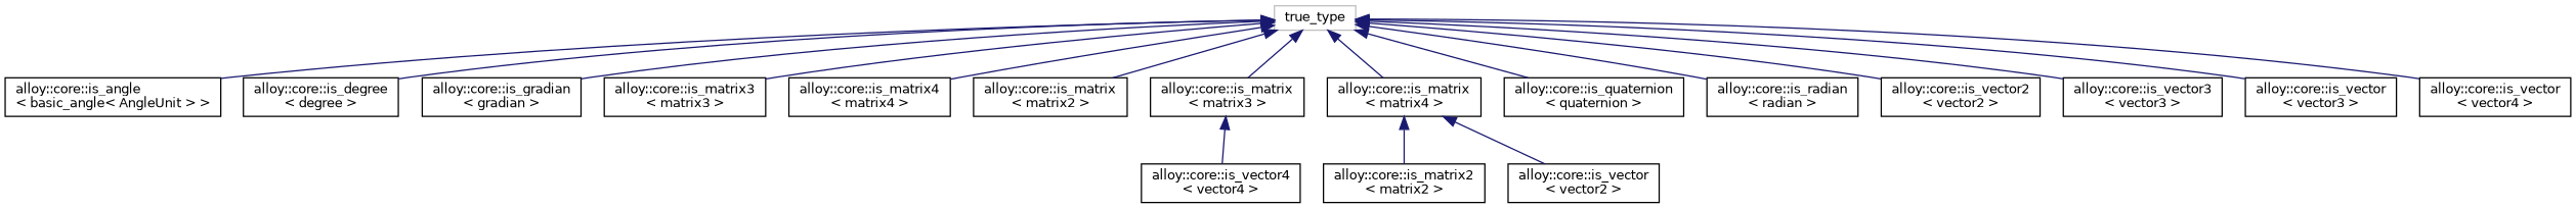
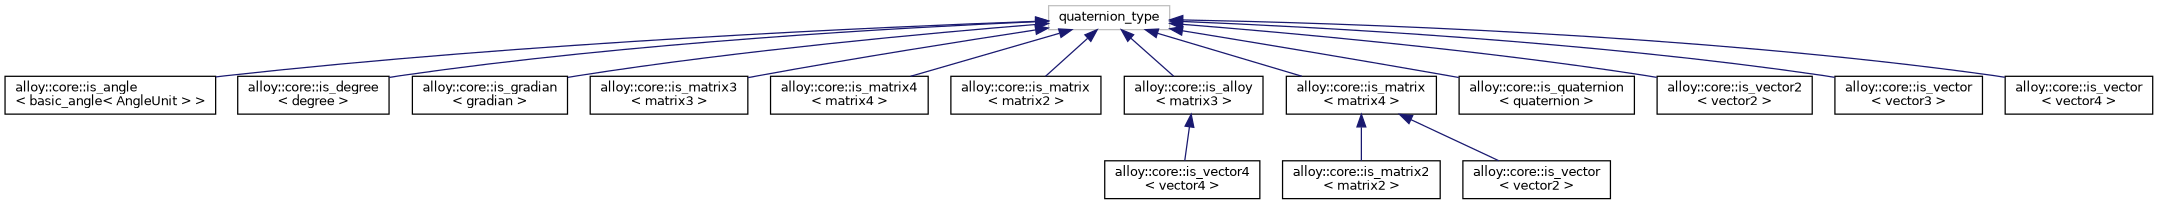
  digraph {
    fontname="DejaVu Sans"
    rankdir=TB
    node [color=black fillcolor=white fontname="DejaVu Sans" fontsize=10 shape=record style=filled]
    edge [color=midnightblue dir=back fontname="DejaVu Sans" fontsize=10 labelfontname=Helvetica labelfontsize=10 style=solid]
-   n1 [color=grey75 height=0.2 label=true_type width=0.4]
+   n1 [color=grey75 height=0.2 label=quaternion_type width=0.4]
    n2 [height=0.2 label="alloy::core::is_angle\l\< basic_angle\< AngleUnit \> \>" width=0.4]
    n3 [height=0.2 label="alloy::core::is_degree\l\< degree \>" width=0.4]
    n4 [height=0.2 label="alloy::core::is_gradian\l\< gradian \>" width=0.4]
    n5 [height=0.2 label="alloy::core::is_matrix3\l\< matrix3 \>" width=0.4]
    n6 [height=0.2 label="alloy::core::is_matrix4\l\< matrix4 \>" width=0.4]
    n7 [height=0.2 label="alloy::core::is_matrix\l\< matrix2 \>" width=0.4]
-   n8 [height=0.2 label="alloy::core::is_matrix\l\< matrix3 \>" width=0.4]
+   n8 [height=0.2 label="alloy::core::is_alloy\l\< matrix3 \>" width=0.4]
    n9 [height=0.2 label="alloy::core::is_matrix\l\< matrix4 \>" width=0.4]
    n10 [height=0.2 label="alloy::core::is_quaternion\l\< quaternion \>" width=0.4]
-   n11 [height=0.2 label="alloy::core::is_radian\l\< radian \>" width=0.4]
    n12 [height=0.2 label="alloy::core::is_vector2\l\< vector2 \>" width=0.4]
-   n13 [height=0.2 label="alloy::core::is_vector3\l\< vector3 \>" width=0.4]
    n14 [height=0.2 label="alloy::core::is_vector\l\< vector3 \>" width=0.4]
    n15 [height=0.2 label="alloy::core::is_vector\l\< vector4 \>" width=0.4]
    n16 [height=0.2 label="alloy::core::is_matrix2\l\< matrix2 \>" width=0.4]
    n17 [height=0.2 label="alloy::core::is_vector4\l\< vector4 \>" width=0.4]
    n18 [height=0.2 label="alloy::core::is_vector\l\< vector2 \>" width=0.4]
    n1 -> n2
    n1 -> n3
    n1 -> n4
    n1 -> n5
    n1 -> n6
    n1 -> n7
    n1 -> n8
    n1 -> n9
    n1 -> n10
-   n1 -> n11
    n1 -> n12
-   n1 -> n13
    n1 -> n14
    n1 -> n15
    n8 -> n17
    n9 -> n16
    n9 -> n18
  }
